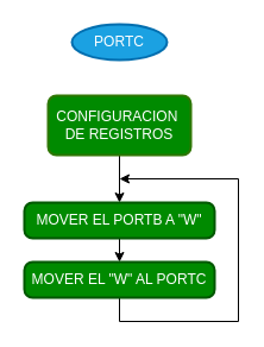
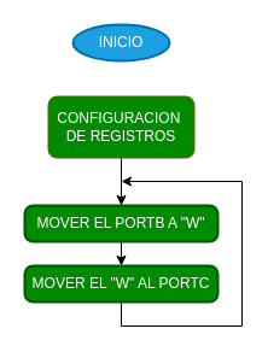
  <mxCell id="0" />
  <mxCell id="1" parent="0" />
- <mxCell id="2" value="PORTC" style="strokeWidth=2;html=1;shape=mxgraph.flowchart.start_1;whiteSpace=wrap;fillColor=#1ba1e2;fontColor=#ffffff;strokeColor=#006EAF;" vertex="1" parent="1"><mxGeometry x="60" y="20" width="80" height="30" as="geometry" /></mxCell>
+ <mxCell id="2" value="INICIO" style="strokeWidth=2;html=1;shape=mxgraph.flowchart.start_1;whiteSpace=wrap;fillColor=#1ba1e2;fontColor=#ffffff;strokeColor=#006EAF;" vertex="1" parent="1"><mxGeometry x="60" y="20" width="80" height="30" as="geometry" /></mxCell>
  <mxCell id="3" style="edgeStyle=orthogonalEdgeStyle;rounded=0;orthogonalLoop=1;jettySize=auto;html=1;exitX=0.5;exitY=1;exitDx=0;exitDy=0;entryX=0.5;entryY=0;entryDx=0;entryDy=0;" edge="1" parent="1" source="4" target="6"><mxGeometry relative="1" as="geometry" /></mxCell>
  <mxCell id="4" value="CONFIGURACION&amp;nbsp; DE REGISTROS" style="rounded=1;whiteSpace=wrap;html=1;absoluteArcSize=1;arcSize=14;strokeWidth=2;fillColor=#008a00;fontColor=#ffffff;strokeColor=#2D7600;" vertex="1" parent="1"><mxGeometry x="40" y="80" width="120" height="50" as="geometry" /></mxCell>
  <mxCell id="5" style="edgeStyle=orthogonalEdgeStyle;rounded=0;orthogonalLoop=1;jettySize=auto;html=1;exitX=0.5;exitY=1;exitDx=0;exitDy=0;entryX=0.5;entryY=0;entryDx=0;entryDy=0;" edge="1" parent="1" source="6" target="8"><mxGeometry relative="1" as="geometry" /></mxCell>
  <mxCell id="6" value="MOVER EL PORTB A &quot;W&quot;" style="rounded=1;whiteSpace=wrap;html=1;absoluteArcSize=1;arcSize=14;strokeWidth=2;fillColor=#008a00;fontColor=#ffffff;strokeColor=#005700;" vertex="1" parent="1"><mxGeometry x="20" y="170" width="160" height="30" as="geometry" /></mxCell>
  <mxCell id="7" style="edgeStyle=orthogonalEdgeStyle;rounded=0;orthogonalLoop=1;jettySize=auto;html=1;exitX=0.5;exitY=1;exitDx=0;exitDy=0;" edge="1" parent="1" source="8"><mxGeometry relative="1" as="geometry"><mxPoint x="100" y="150" as="targetPoint" /><Array as="points"><mxPoint x="100" y="270" /><mxPoint x="200" y="270" /><mxPoint x="200" y="150" /></Array></mxGeometry></mxCell>
  <mxCell id="8" value="MOVER EL &quot;W&quot; AL PORTC" style="rounded=1;whiteSpace=wrap;html=1;absoluteArcSize=1;arcSize=14;strokeWidth=2;fillColor=#008a00;fontColor=#ffffff;strokeColor=#005700;" vertex="1" parent="1"><mxGeometry x="20" y="220" width="160" height="30" as="geometry" /></mxCell>
